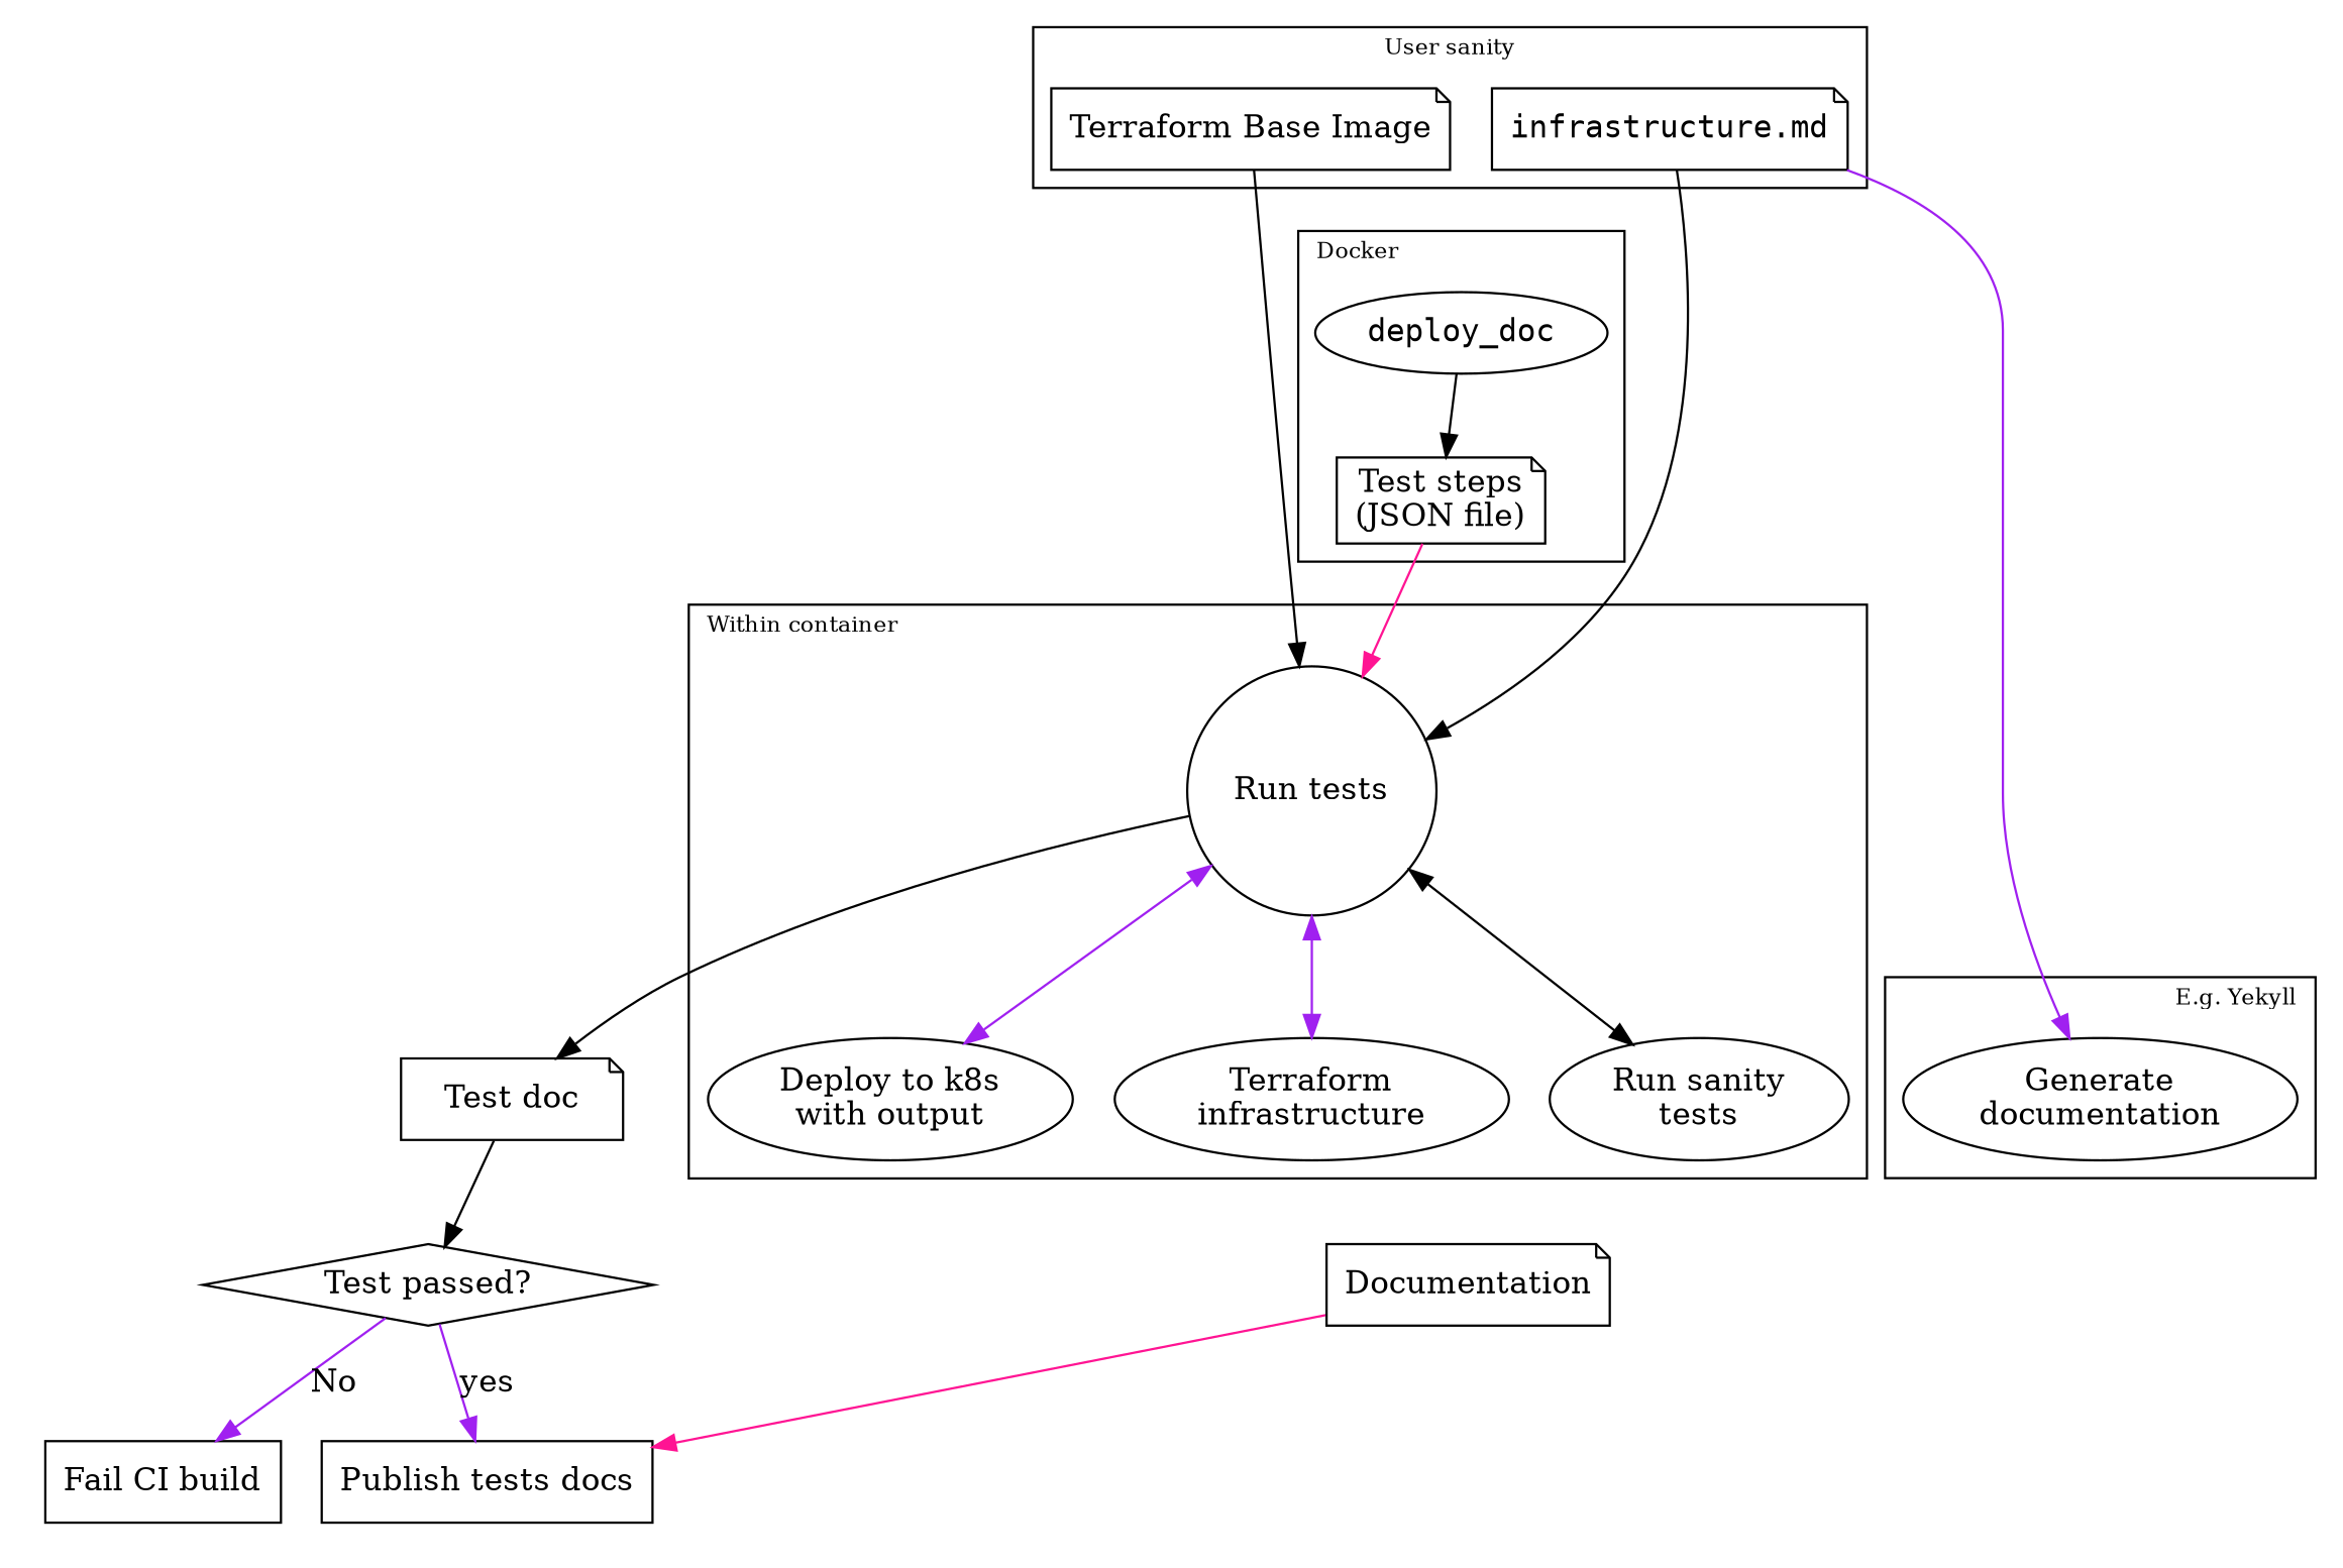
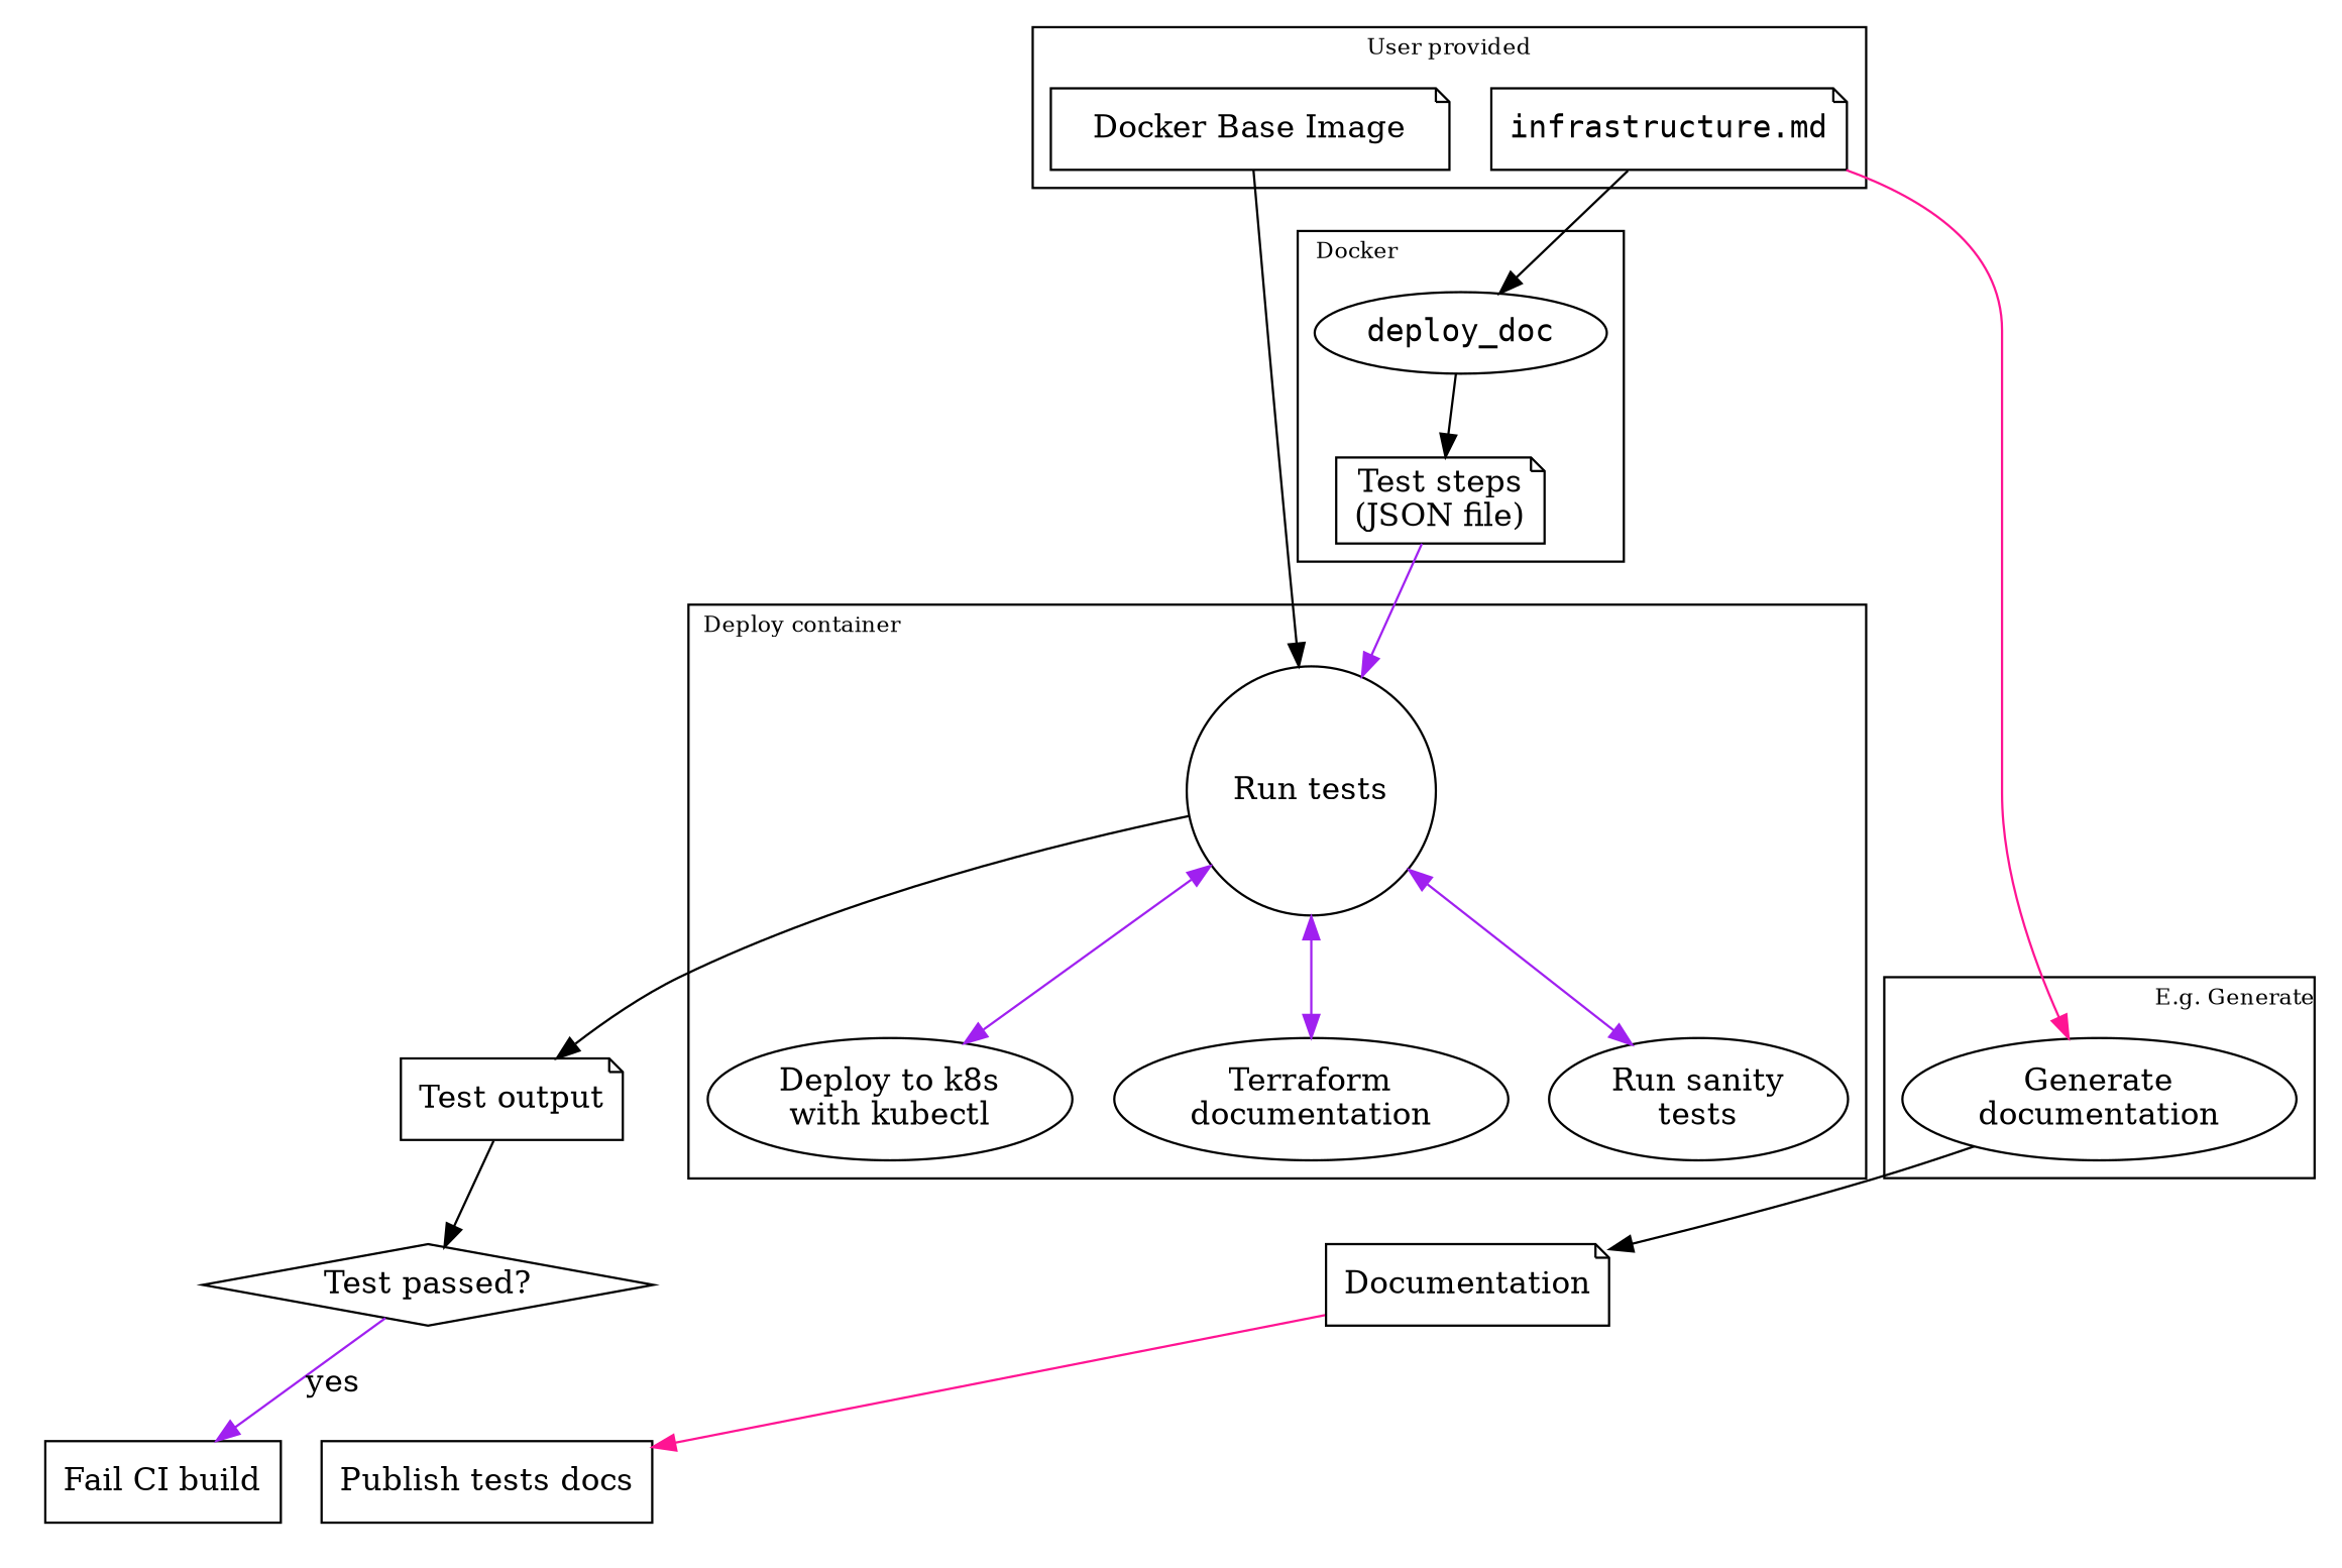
  digraph {
    edge [color=black minlen=1.8]
-   n1 [label="Terraform Base Image" shape=note]
+   n1 [label="Docker Base Image" shape=note]
    n2 [fontname=mono label="infrastructure.md" shape=note]
    n3 [label="Generate\ndocumentation"]
    n4 [fontname=mono label=deploy_doc]
    n5 [label="Test steps\n(JSON file)" shape=note]
-   n6 [label="Deploy to k8s\nwith output"]
-   n7 [label="Terraform\ninfrastructure"]
+   n6 [label="Deploy to k8s\nwith kubectl"]
+   n7 [label="Terraform\ndocumentation"]
    n8 [label="Run tests" shape=circle]
    n9 [label="Run sanity\ntests"]
-   n10 [label="Test doc" shape=note]
+   n10 [label="Test output" shape=note]
    n11 [label="Test passed?" shape=diamond]
    n12 [label="Fail CI build" shape=rect]
    n13 [label="Publish tests docs" shape=default]
    n14 [label=Documentation shape=note]
    subgraph cluster_1 {
      fontsize=10
-     label="User sanity"
+     label="User provided"
      n1
      n2
    }
    subgraph cluster_2 {
      fontsize=10
-     label="E.g. Yekyll"
+     label="E.g. Generate"
      labeljust=r
      n3
    }
    subgraph cluster_3 {
      fontsize=10
      label=Docker
      labeljust=l
      n4
      n5
    }
    subgraph cluster_4 {
      fontsize=10
-     label="Within container"
+     label="Deploy container"
      labeljust=l
      n6
      n7
      n8
      n9
    }
    subgraph cluster_5 {
      style=invis
      n10
      n11
      n12
      n13
    }
    n1 -> n8
-   n2 -> n3 [color=purple]
-   n2 -> n8
+   n2 -> n3 [color=deeppink]
+   n2 -> n4
+   n3 -> n14
    n4 -> n5
-   n5 -> n8 [color=deeppink]
+   n5 -> n8 [color=purple]
    n8 -> n6 [color=purple dir=both]
    n8 -> n7 [color=purple dir=both]
-   n8 -> n9 [dir=both]
+   n8 -> n9 [color=purple dir=both]
    n8 -> n10
    n10 -> n11
-   n11 -> n12 [color=purple label=No]
-   n11 -> n13 [color=purple label=yes]
+   n11 -> n12 [color=purple label=yes]
    n14 -> n13 [color=deeppink]
  }
